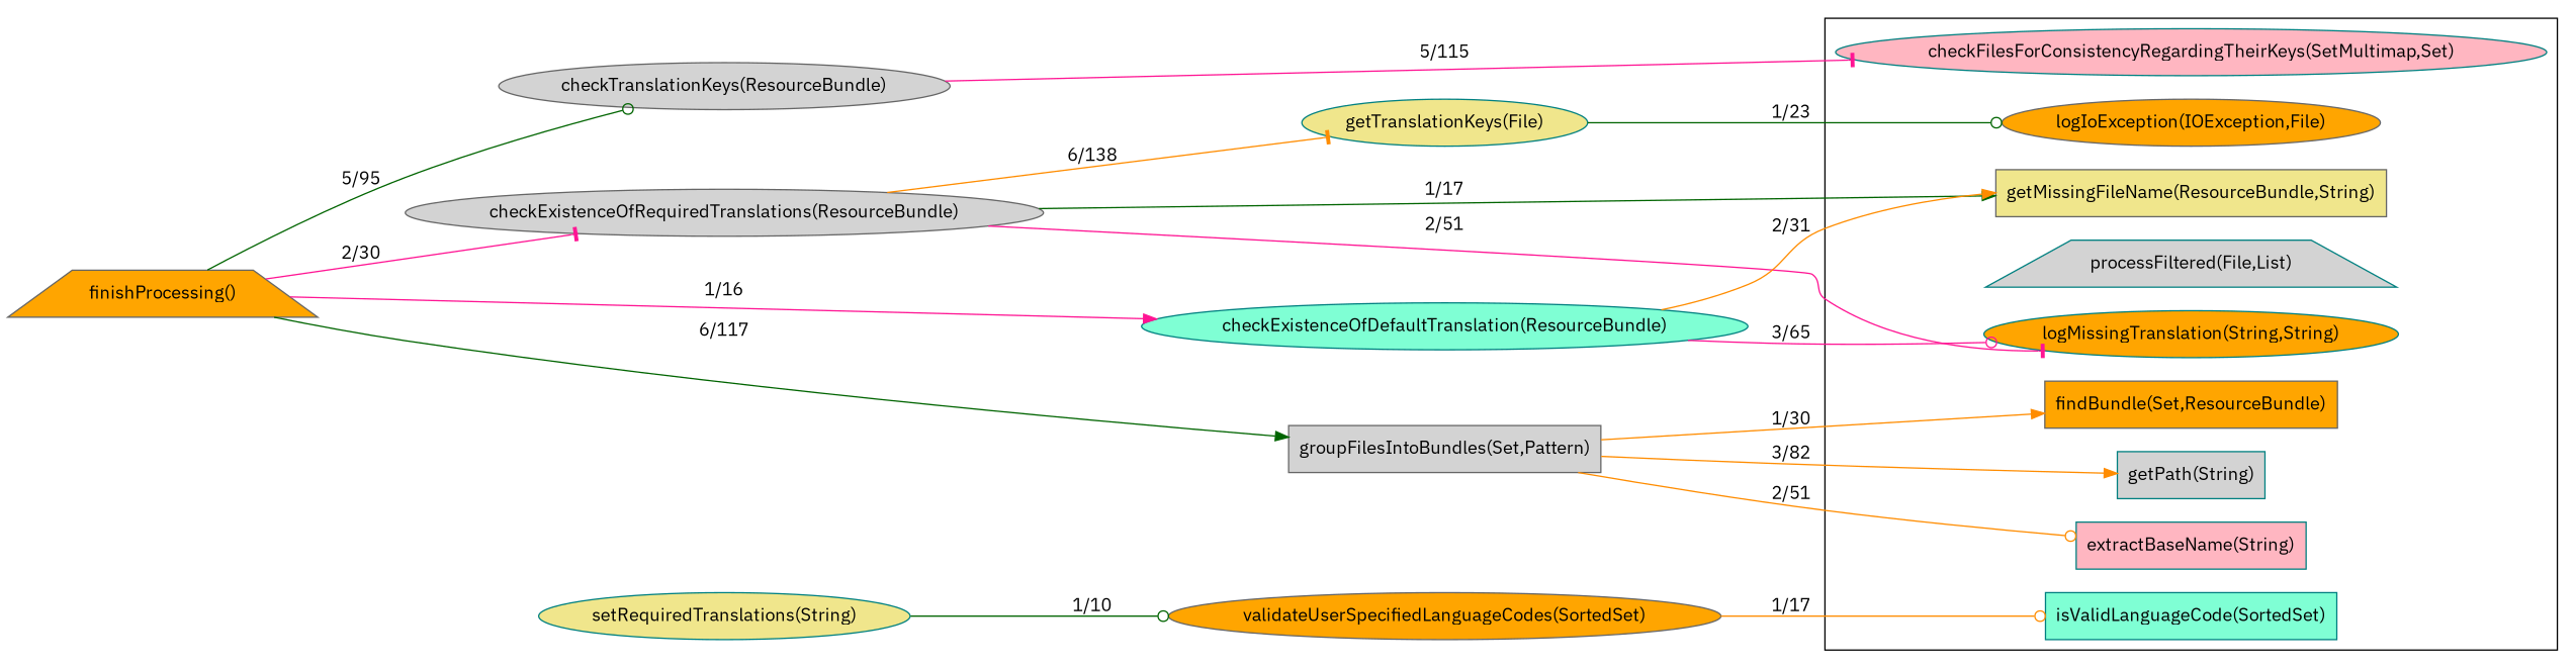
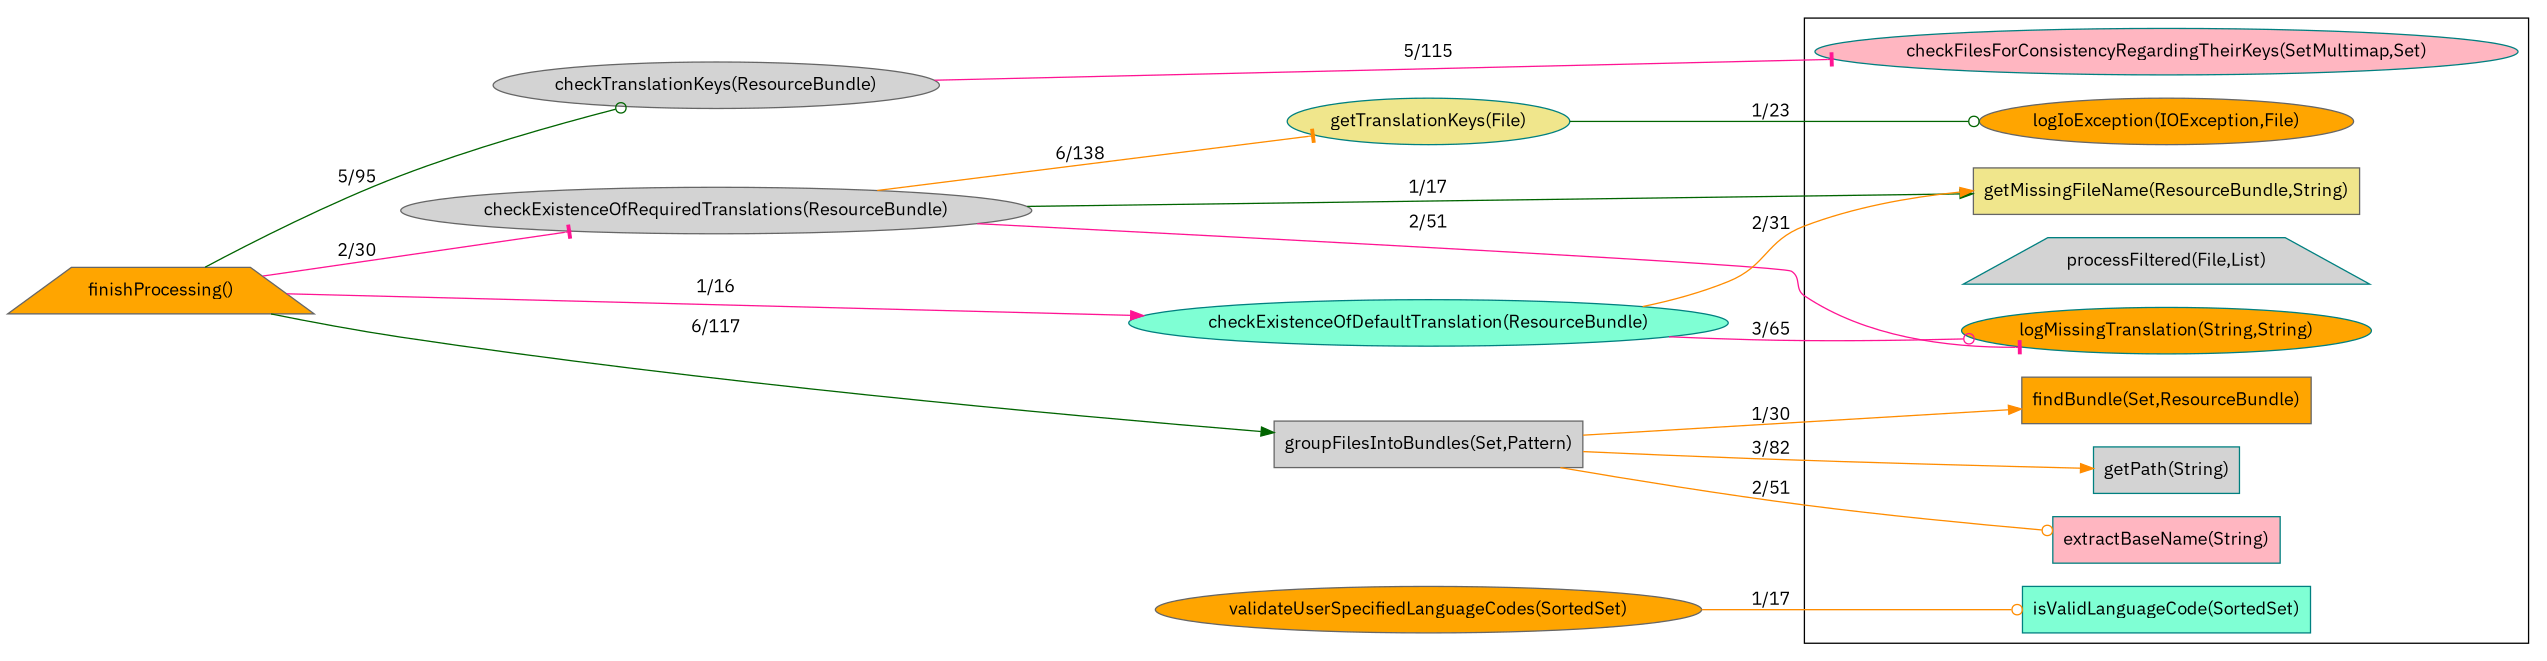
  digraph {
    fontname="IBM Plex Sans"
    rankdir=LR
    node [color=teal fillcolor=orange fontname="IBM Plex Sans" style=filled]
    edge [arrowhead=normal color=darkorange fontname="IBM Plex Sans"]
    "checkFilesForConsistencyRegardingTheirKeys(SetMultimap,Set)" [fillcolor=lightpink]
    "findBundle(Set,ResourceBundle)" [color=gray40 shape=polygon]
    "logIoException(IOException,File)" [color=gray40]
    "processFiltered(File,List)" [fillcolor=lightgrey shape=trapezium]
    "getPath(String)" [fillcolor=lightgrey shape=polygon]
    n6 [fillcolor=aquamarine label="isValidLanguageCode(SortedSet)" shape=polygon]
    "extractBaseName(String)" [fillcolor=lightpink shape=polygon]
    "getMissingFileName(ResourceBundle,String)" [color=gray40 fillcolor=khaki shape=polygon]
    "logMissingTranslation(String,String)"
    "checkExistenceOfRequiredTranslations(ResourceBundle)" [color=gray40 fillcolor=lightgrey]
    "getTranslationKeys(File)" [fillcolor=khaki]
    "checkTranslationKeys(ResourceBundle)" [color=gray40 fillcolor=lightgrey]
    "finishProcessing()" [color=gray40 shape=trapezium]
    "groupFilesIntoBundles(Set,Pattern)" [color=gray40 fillcolor=lightgrey shape=polygon]
    "checkExistenceOfDefaultTranslation(ResourceBundle)" [fillcolor=aquamarine]
-   "setRequiredTranslations(String)" [fillcolor=khaki]
    "validateUserSpecifiedLanguageCodes(SortedSet)" [color=gray40]
    subgraph cluster_1 {
      "checkFilesForConsistencyRegardingTheirKeys(SetMultimap,Set)"
      "findBundle(Set,ResourceBundle)"
      "logIoException(IOException,File)"
      "processFiltered(File,List)"
      "getPath(String)"
      n6
      "extractBaseName(String)"
      "getMissingFileName(ResourceBundle,String)"
      "logMissingTranslation(String,String)"
    }
    "checkExistenceOfRequiredTranslations(ResourceBundle)" -> "getMissingFileName(ResourceBundle,String)" [color=darkgreen label="1/17"]
    "checkExistenceOfRequiredTranslations(ResourceBundle)" -> "logMissingTranslation(String,String)" [arrowhead=tee color=deeppink label="2/51"]
    "checkExistenceOfRequiredTranslations(ResourceBundle)" -> "getTranslationKeys(File)" [arrowhead=tee label="6/138"]
    "getTranslationKeys(File)" -> "logIoException(IOException,File)" [arrowhead=odot color=darkgreen label="1/23"]
    "checkTranslationKeys(ResourceBundle)" -> "checkFilesForConsistencyRegardingTheirKeys(SetMultimap,Set)" [arrowhead=tee color=deeppink label="5/115"]
    "finishProcessing()" -> "checkExistenceOfRequiredTranslations(ResourceBundle)" [arrowhead=tee color=deeppink label="2/30"]
    "finishProcessing()" -> "checkTranslationKeys(ResourceBundle)" [arrowhead=odot color=darkgreen label="5/95"]
    "finishProcessing()" -> "groupFilesIntoBundles(Set,Pattern)" [color=darkgreen label="6/117"]
    "finishProcessing()" -> "checkExistenceOfDefaultTranslation(ResourceBundle)" [color=deeppink label="1/16"]
    "groupFilesIntoBundles(Set,Pattern)" -> "findBundle(Set,ResourceBundle)" [label="1/30"]
    "groupFilesIntoBundles(Set,Pattern)" -> "getPath(String)" [label="3/82"]
    "groupFilesIntoBundles(Set,Pattern)" -> "extractBaseName(String)" [arrowhead=odot label="2/51"]
    "checkExistenceOfDefaultTranslation(ResourceBundle)" -> "getMissingFileName(ResourceBundle,String)" [label="2/31"]
    "checkExistenceOfDefaultTranslation(ResourceBundle)" -> "logMissingTranslation(String,String)" [arrowhead=odot color=deeppink label="3/65"]
-   "setRequiredTranslations(String)" -> "validateUserSpecifiedLanguageCodes(SortedSet)" [arrowhead=odot color=darkgreen label="1/10"]
    "validateUserSpecifiedLanguageCodes(SortedSet)" -> n6 [arrowhead=odot label="1/17"]
  }
